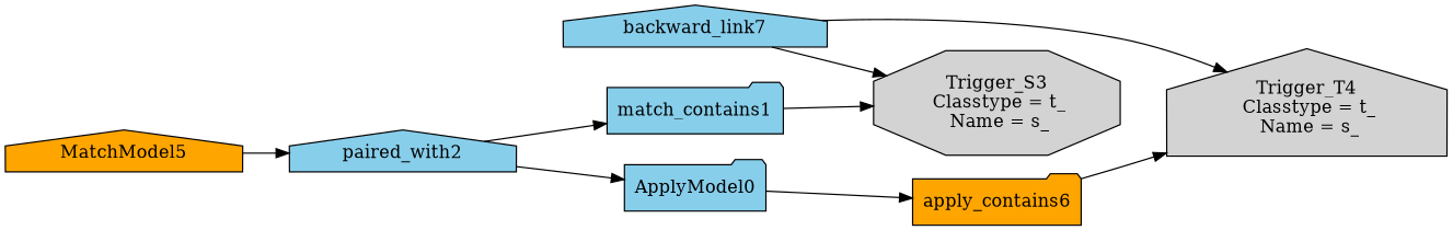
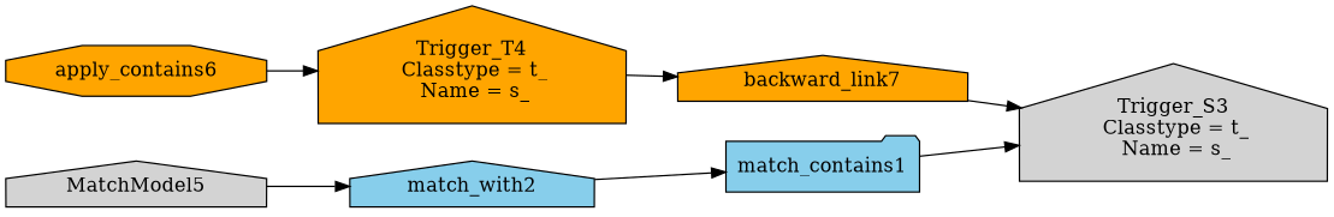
  digraph {
    rankdir=LR
    node [fillcolor=skyblue shape=house style=filled]
-   ApplyModel0 [shape=folder]
-   apply_contains6 [fillcolor=orange shape=folder]
-   "Trigger_T4\n Classtype = t_\n Name = s_" [fillcolor=lightgrey]
+   apply_contains6 [fillcolor=orange shape=octagon]
+   "Trigger_T4\n Classtype = t_\n Name = s_" [fillcolor=orange]
    match_contains1 [shape=folder]
-   "Trigger_S3\n Classtype = t_\n Name = s_" [fillcolor=lightgrey shape=octagon]
-   paired_with2
-   backward_link7
-   MatchModel5 [fillcolor=orange]
-   ApplyModel0 -> apply_contains6
+   "Trigger_S3\n Classtype = t_\n Name = s_" [fillcolor=lightgrey]
+   paired_with2 [label=match_with2]
+   backward_link7 [fillcolor=orange]
+   MatchModel5 [fillcolor=lightgrey]
    apply_contains6 -> "Trigger_T4\n Classtype = t_\n Name = s_"
-   backward_link7 -> "Trigger_T4\n Classtype = t_\n Name = s_"
+   "Trigger_T4\n Classtype = t_\n Name = s_" -> backward_link7
    match_contains1 -> "Trigger_S3\n Classtype = t_\n Name = s_"
-   paired_with2 -> ApplyModel0
    paired_with2 -> match_contains1
    backward_link7 -> "Trigger_S3\n Classtype = t_\n Name = s_"
    MatchModel5 -> paired_with2
  }
